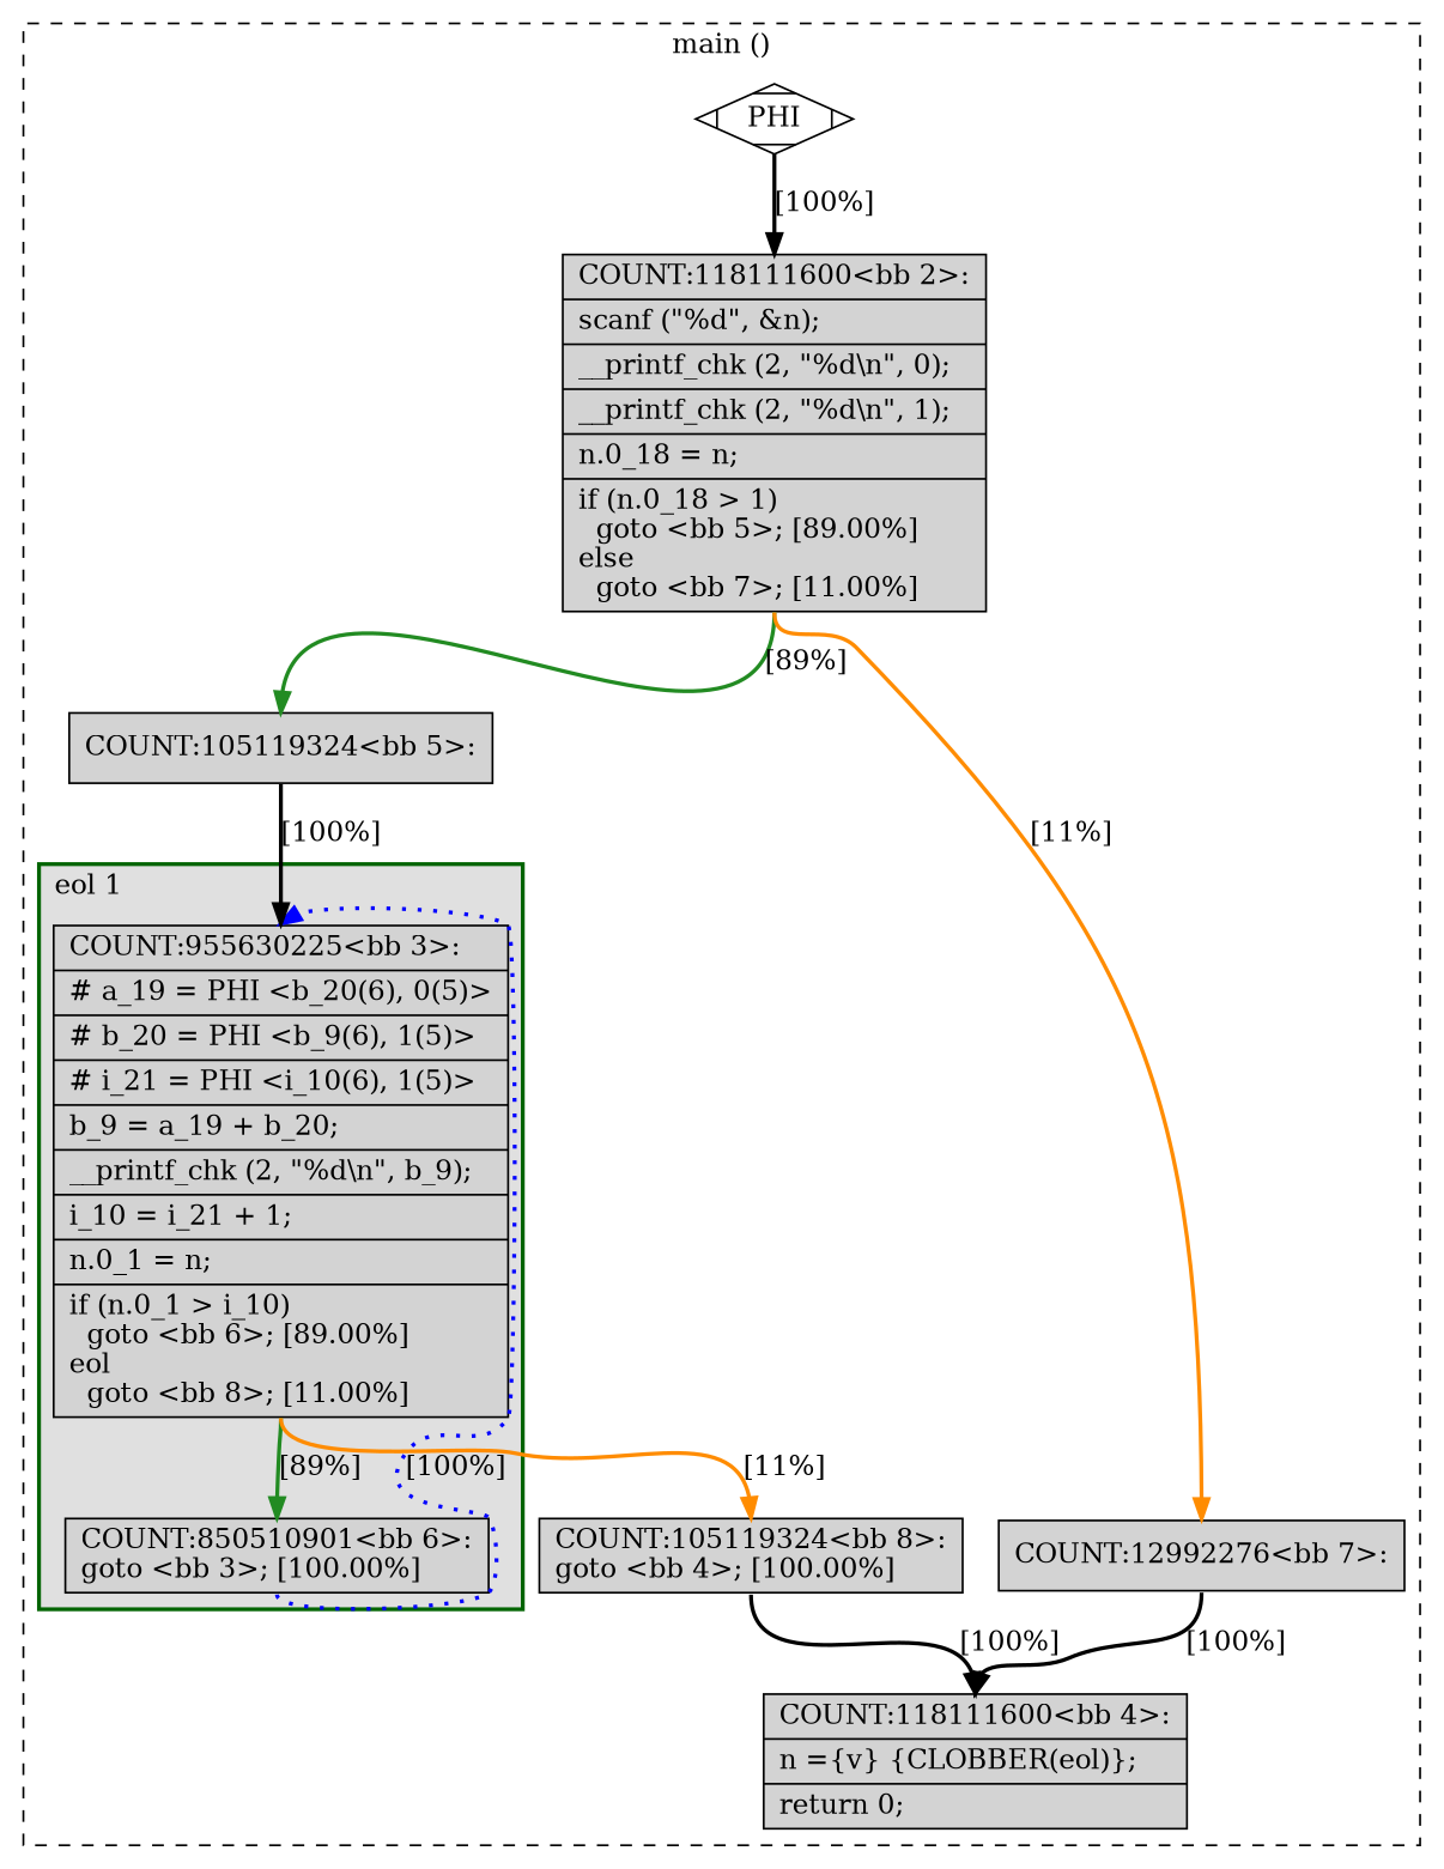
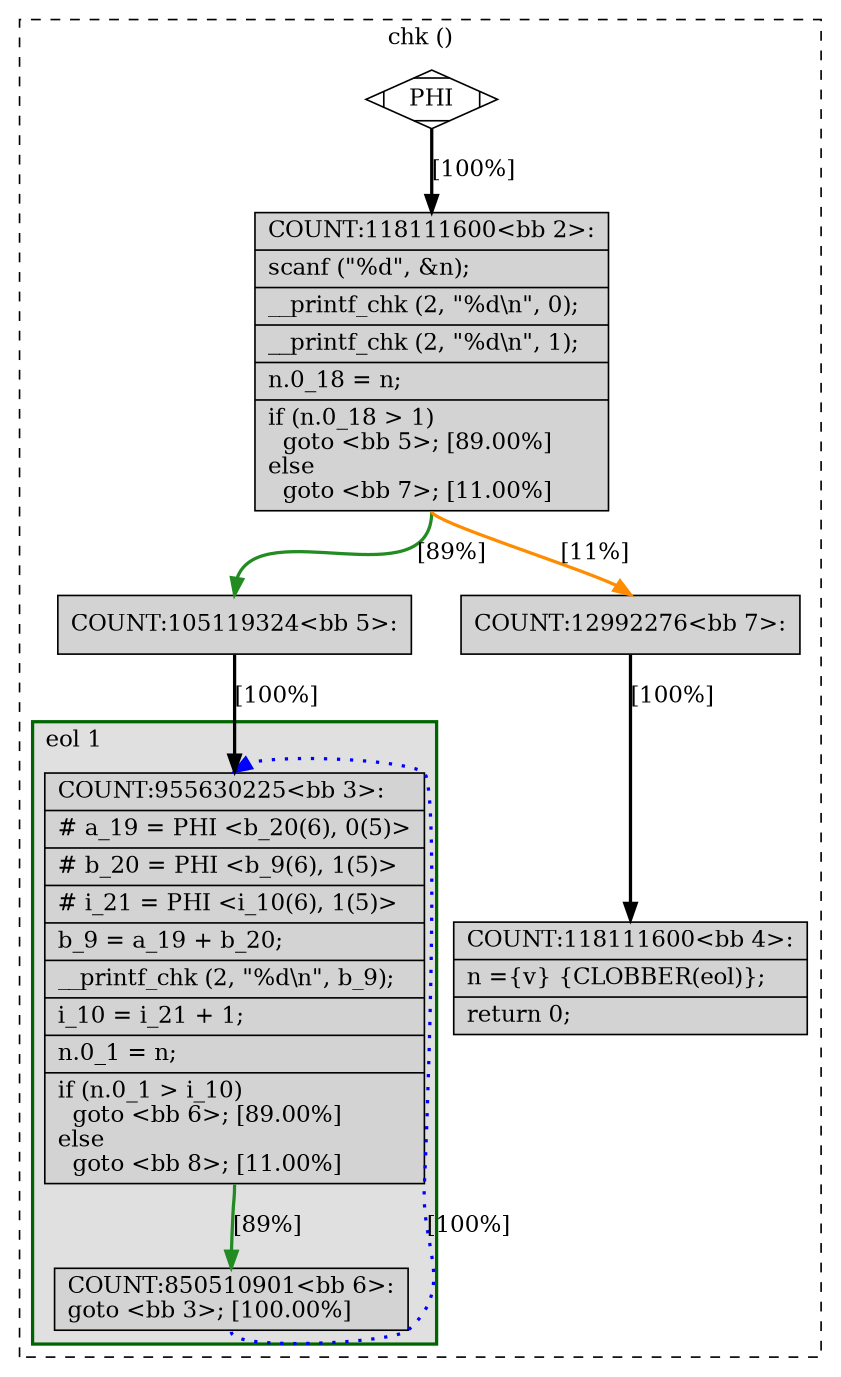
  digraph {
    node [fillcolor=lightgrey shape=record style=filled]
    edge [color=black constraint=true headport=n style="solid,bold" tailport=s weight=10]
-   n1 [label="{COUNT:955630225\<bb\ 3\>:\l|#\ a_19\ =\ PHI\ \<b_20(6),\ 0(5)\>\l|#\ b_20\ =\ PHI\ \<b_9(6),\ 1(5)\>\l|#\ i_21\ =\ PHI\ \<i_10(6),\ 1(5)\>\l|b_9\ =\ a_19\ +\ b_20;\l|__printf_chk\ (2,\ \"%d\\n\",\ b_9);\l|i_10\ =\ i_21\ +\ 1;\l|n.0_1\ =\ n;\l|if\ (n.0_1\ \>\ i_10)\l\ \ goto\ \<bb\ 6\>;\ [89.00%]\leol\l\ \ goto\ \<bb\ 8\>;\ [11.00%]\l}"]
+   n1 [label="{COUNT:955630225\<bb\ 3\>:\l|#\ a_19\ =\ PHI\ \<b_20(6),\ 0(5)\>\l|#\ b_20\ =\ PHI\ \<b_9(6),\ 1(5)\>\l|#\ i_21\ =\ PHI\ \<i_10(6),\ 1(5)\>\l|b_9\ =\ a_19\ +\ b_20;\l|__printf_chk\ (2,\ \"%d\\n\",\ b_9);\l|i_10\ =\ i_21\ +\ 1;\l|n.0_1\ =\ n;\l|if\ (n.0_1\ \>\ i_10)\l\ \ goto\ \<bb\ 6\>;\ [89.00%]\lelse\l\ \ goto\ \<bb\ 8\>;\ [11.00%]\l}"]
    n2 [label="{COUNT:850510901\<bb\ 6\>:\lgoto\ \<bb\ 3\>;\ [100.00%]\l}"]
-   n3 [label="{COUNT:105119324\<bb\ 8\>:\lgoto\ \<bb\ 4\>;\ [100.00%]\l}"]
    n4 [fillcolor=white label=PHI shape=Mdiamond]
    n5 [label="{COUNT:118111600\<bb\ 2\>:\l|scanf\ (\"%d\",\ &n);\l|__printf_chk\ (2,\ \"%d\\n\",\ 0);\l|__printf_chk\ (2,\ \"%d\\n\",\ 1);\l|n.0_18\ =\ n;\l|if\ (n.0_18\ \>\ 1)\l\ \ goto\ \<bb\ 5\>;\ [89.00%]\lelse\l\ \ goto\ \<bb\ 7\>;\ [11.00%]\l}"]
    n6 [label="{COUNT:105119324\<bb\ 5\>:\l}"]
    n7 [label="{COUNT:12992276\<bb\ 7\>:\l}"]
    n8 [label="{COUNT:118111600\<bb\ 4\>:\l|n\ =\{v\}\ \{CLOBBER(eol)\};\l|return\ 0;\l}"]
    subgraph cluster_1 {
      color=black
-     label="main ()"
+     label="chk ()"
      style=dashed
-     n3
      n4
      n5
      n6
      n7
      n8
      subgraph cluster_2 {
        color=darkgreen
        fillcolor=grey88
        label="eol 1"
        labeljust=l
        penwidth=2
        style=filled
        n1
        n2
      }
    }
    n1 -> n2 [color=forestgreen label="[89%]"]
-   n1 -> n3 [color=darkorange label="[11%]"]
    n2 -> n1 [color=blue constraint=false label="[100%]" style="dotted,bold"]
-   n3 -> n8 [label="[100%]" weight=100]
    n4 -> n5 [label="[100%]" weight=100]
    n5 -> n6 [color=forestgreen label="[89%]"]
    n5 -> n7 [color=darkorange label="[11%]"]
    n6 -> n1 [label="[100%]" weight=100]
    n7 -> n8 [label="[100%]" weight=100]
  }
